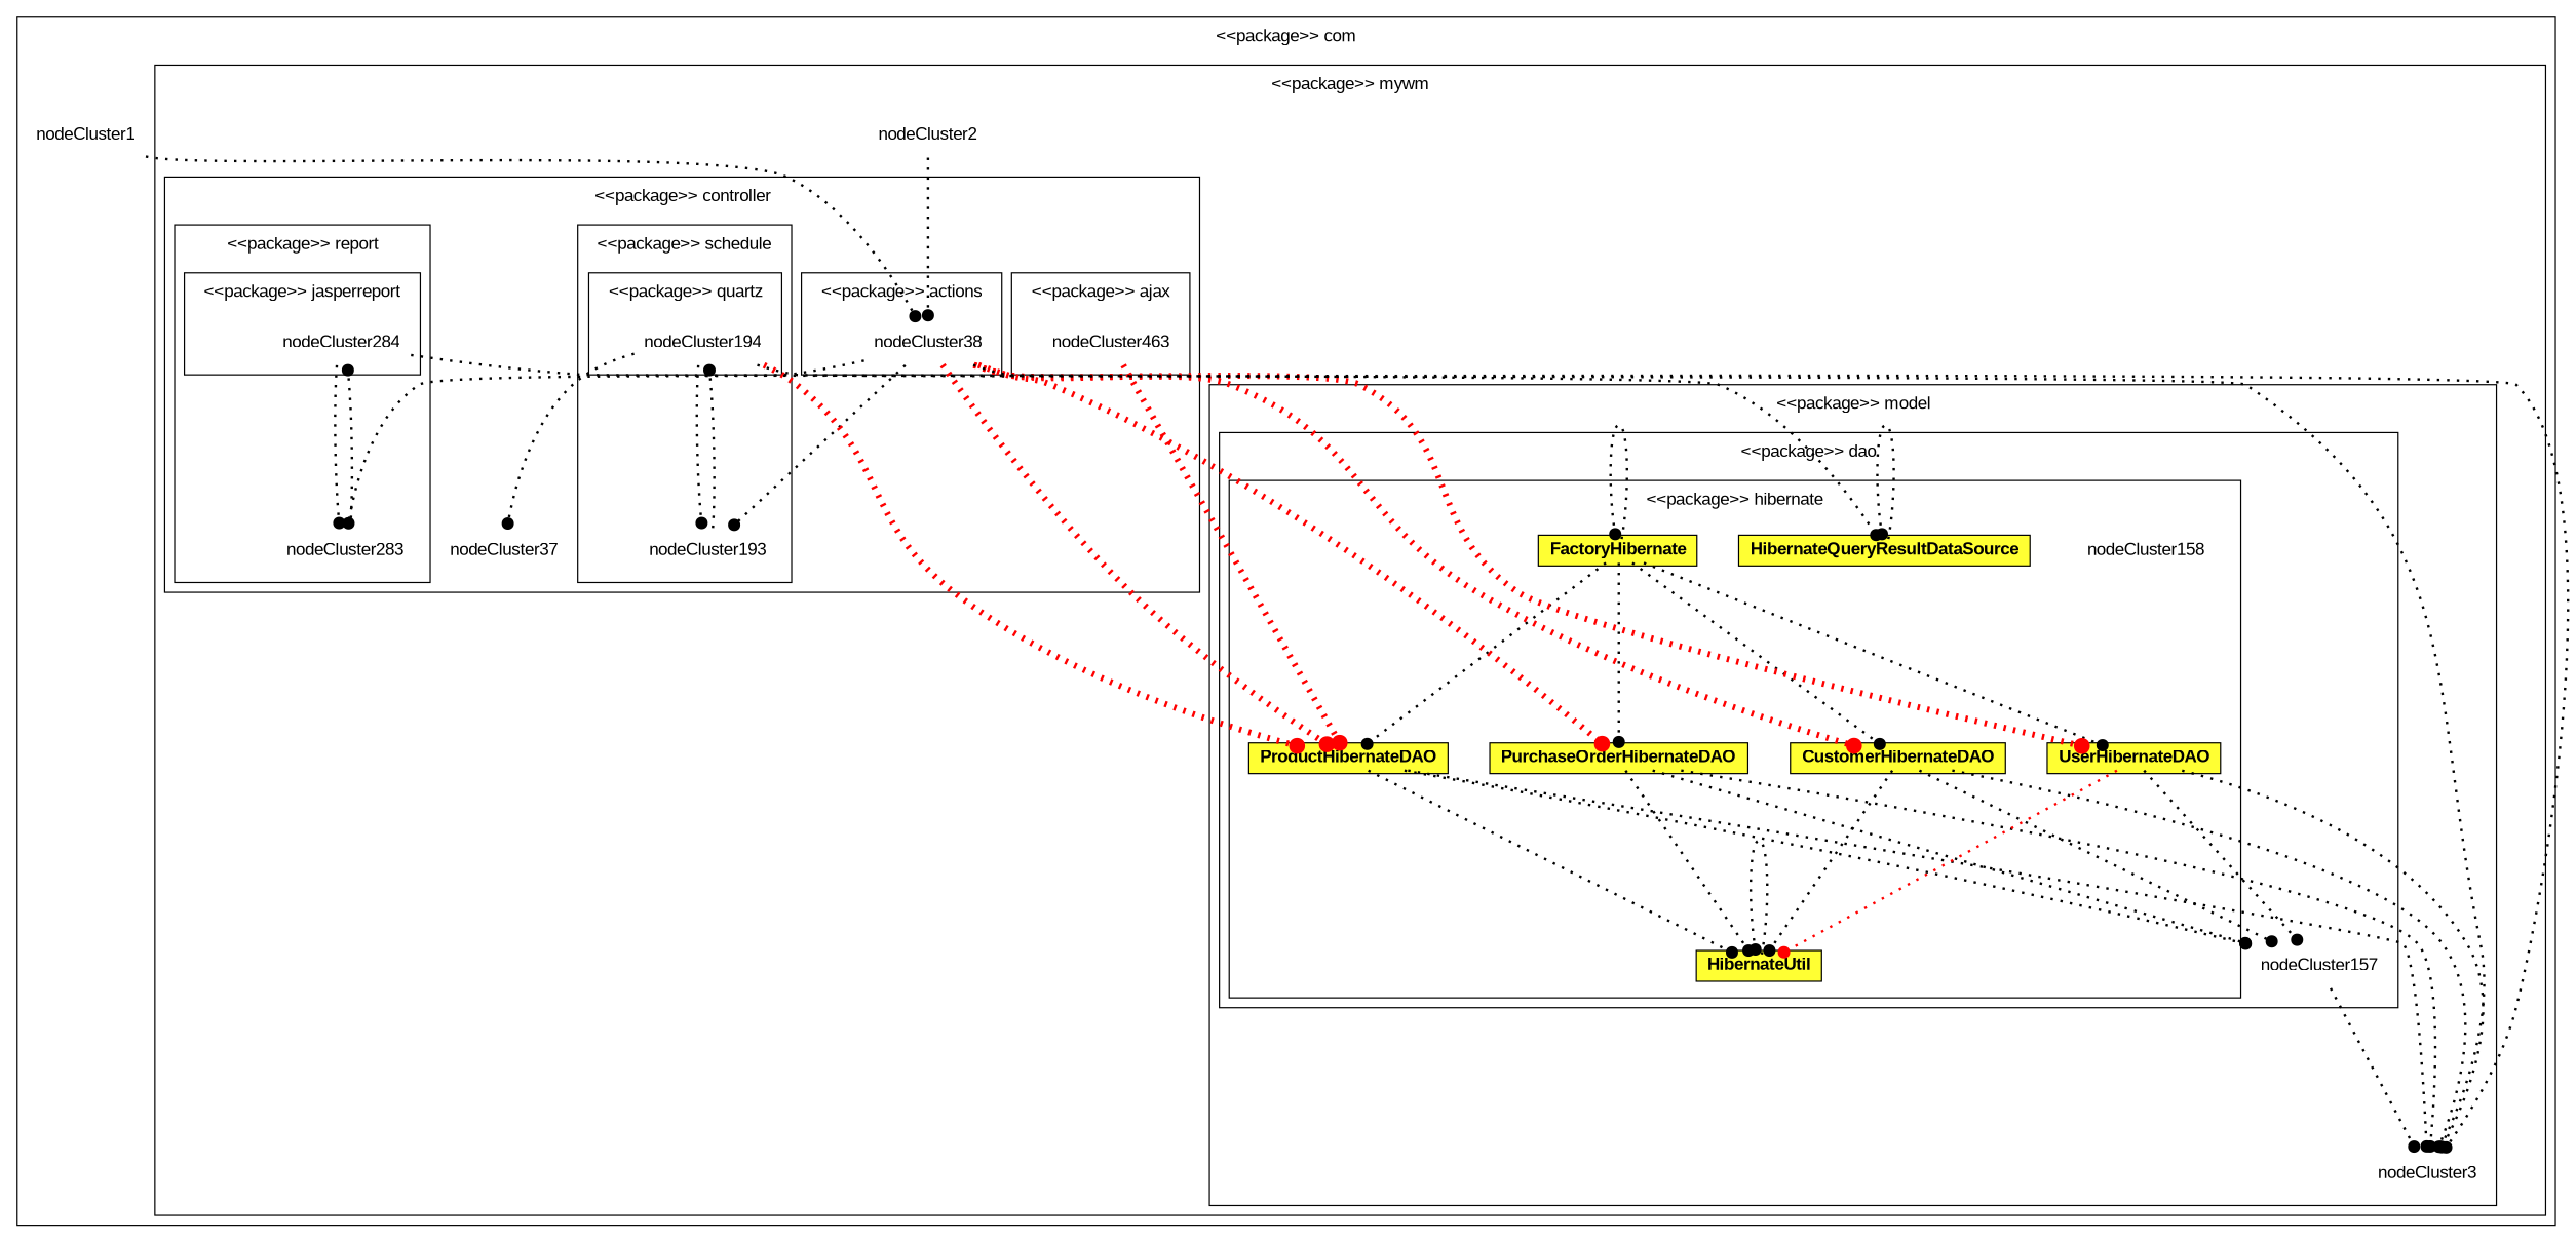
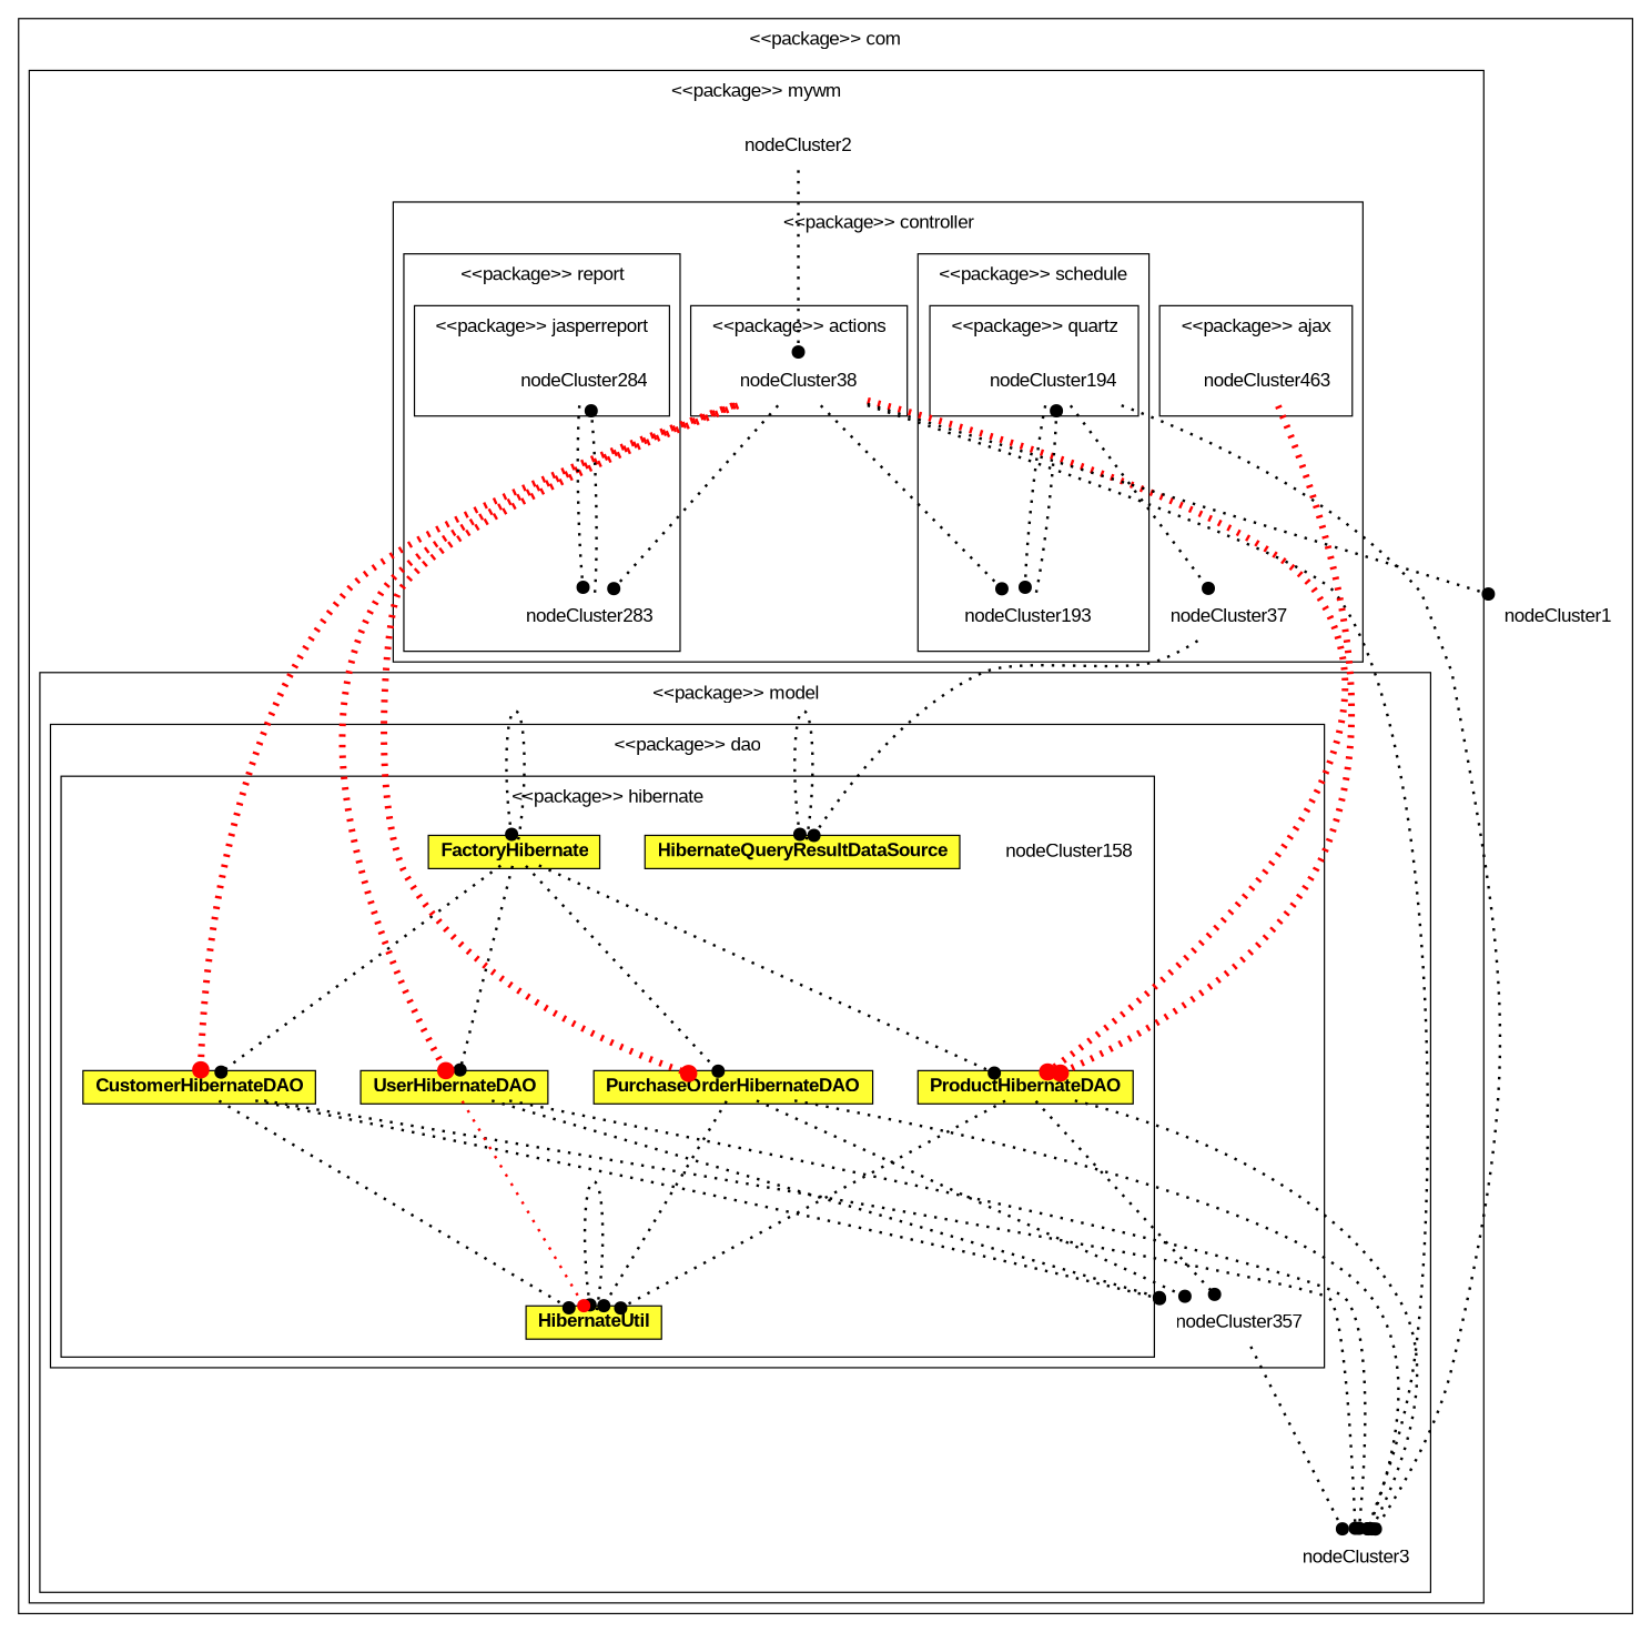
  digraph {
    compound=true
    fontname="Liberation Sans"
    rankdir=TB
    ranksep=equally
    node [fontname="Liberation Sans" shape=none]
    edge [arrowhead=dot color=black fontname="Liberation Sans" penwidth=2 style=dotted]
    nodeCluster158
    n2 [label=<<TABLE BGCOLOR="#FFFF33"> <TR> <TD PORT="247" HREF="247" BORDER="0"> <B>HibernateUtil </B></TD></TR> </TABLE>>]
    n3 [label=<<TABLE BGCOLOR="#FFFF33"> <TR> <TD PORT="174" HREF="174" BORDER="0"> <B>ProductHibernateDAO </B></TD></TR> </TABLE>>]
    n4 [label=<<TABLE BGCOLOR="#FFFF33"> <TR> <TD PORT="298" HREF="298" BORDER="0"> <B>HibernateQueryResultDataSource </B></TD></TR> </TABLE>>]
    n5 [label=<<TABLE BGCOLOR="#FFFF33"> <TR> <TD PORT="159" HREF="159" BORDER="0"> <B>FactoryHibernate </B></TD></TR> </TABLE>>]
    n6 [label=<<TABLE BGCOLOR="#FFFF33"> <TR> <TD PORT="177" HREF="177" BORDER="0"> <B>PurchaseOrderHibernateDAO </B></TD></TR> </TABLE>>]
    n7 [label=<<TABLE BGCOLOR="#FFFF33"> <TR> <TD PORT="72" HREF="72" BORDER="0"> <B>CustomerHibernateDAO </B></TD></TR> </TABLE>>]
    n8 [label=<<TABLE BGCOLOR="#FFFF33"> <TR> <TD PORT="171" HREF="171" BORDER="0"> <B>UserHibernateDAO </B></TD></TR> </TABLE>>]
-   nodeCluster157
+   nodeCluster157 [label=nodeCluster357]
    nodeCluster3
    nodeCluster38
    nodeCluster194
    nodeCluster193
    n14 [label=nodeCluster463]
    nodeCluster284
    nodeCluster283
    nodeCluster37
    nodeCluster2
    nodeCluster1
    subgraph cluster_1 {
      color=black
      label=<<TABLE BORDER="0"><TR><TD BORDER="0" HREF="1" > &lt;&lt;package&gt;&gt; com </TD></TR></TABLE>>
      nodeCluster1
      subgraph cluster_2 {
        color=black
        label=<<TABLE BORDER="0"><TR><TD BORDER="0" HREF="2" > &lt;&lt;package&gt;&gt; mywm </TD></TR></TABLE>>
        nodeCluster2
        subgraph cluster_3 {
          color=black
          label=<<TABLE BORDER="0"><TR><TD BORDER="0" HREF="3" > &lt;&lt;package&gt;&gt; model </TD></TR></TABLE>>
          nodeCluster3
          subgraph cluster_4 {
            color=black
            label=<<TABLE BORDER="0"><TR><TD BORDER="0" HREF="157" > &lt;&lt;package&gt;&gt; dao </TD></TR></TABLE>>
            nodeCluster157
            subgraph cluster_5 {
              color=black
              label=<<TABLE BORDER="0"><TR><TD BORDER="0" HREF="158" > &lt;&lt;package&gt;&gt; hibernate </TD></TR></TABLE>>
              nodeCluster158
              n2
              n3
              n4
              n5
              n6
              n7
              n8
            }
          }
        }
        subgraph cluster_6 {
          color=black
          label=<<TABLE BORDER="0"><TR><TD BORDER="0" HREF="37" > &lt;&lt;package&gt;&gt; controller </TD></TR></TABLE>>
          nodeCluster37
          subgraph cluster_7 {
            color=black
            label=<<TABLE BORDER="0"><TR><TD BORDER="0" HREF="38" > &lt;&lt;package&gt;&gt; actions </TD></TR></TABLE>>
            nodeCluster38
          }
          subgraph cluster_8 {
            color=black
            label=<<TABLE BORDER="0"><TR><TD BORDER="0" HREF="193" > &lt;&lt;package&gt;&gt; schedule </TD></TR></TABLE>>
            nodeCluster193
            subgraph cluster_9 {
              color=black
              label=<<TABLE BORDER="0"><TR><TD BORDER="0" HREF="194" > &lt;&lt;package&gt;&gt; quartz </TD></TR></TABLE>>
              nodeCluster194
            }
          }
          subgraph cluster_10 {
            color=black
            label=<<TABLE BORDER="0"><TR><TD BORDER="0" HREF="433" > &lt;&lt;package&gt;&gt; ajax </TD></TR></TABLE>>
            n14
          }
          subgraph cluster_11 {
            color=black
            label=<<TABLE BORDER="0"><TR><TD BORDER="0" HREF="283" > &lt;&lt;package&gt;&gt; report </TD></TR></TABLE>>
            nodeCluster283
            subgraph cluster_12 {
              color=black
              label=<<TABLE BORDER="0"><TR><TD BORDER="0" HREF="284" > &lt;&lt;package&gt;&gt; jasperreport </TD></TR></TABLE>>
              nodeCluster284
            }
          }
        }
      }
    }
    n2 -> n2 [headport=247 tailport=247]
    n3 -> n2 [headport=247 tailport=174]
    n3 -> nodeCluster157 [tailport=174]
    n3 -> nodeCluster3 [tailport=174]
    n4 -> n4 [headport=298 tailport=298]
    n5 -> n3 [headport=174 tailport=159]
    n5 -> n5 [headport=159 tailport=159]
    n5 -> n6 [headport=177 tailport=159]
    n5 -> n7 [headport=72 tailport=159]
    n5 -> n8 [headport=171 tailport=159]
    n6 -> n2 [headport=247 tailport=177]
    n6 -> nodeCluster157 [tailport=177]
    n6 -> nodeCluster3 [tailport=177]
    n7 -> n2 [headport=247 tailport=72]
    n7 -> nodeCluster157 [tailport=72]
    n7 -> nodeCluster3 [tailport=72]
    n8 -> n2 [color=red headport=247 tailport=171]
    n8 -> nodeCluster157 [tailport=171]
    n8 -> nodeCluster3 [tailport=171]
    nodeCluster157 -> nodeCluster3
    nodeCluster38 -> n3 [color=red headport=174 penwidth=5]
    nodeCluster38 -> n6 [color=red headport=177 penwidth=5]
    nodeCluster38 -> n7 [color=red headport=72 penwidth=5]
    nodeCluster38 -> n8 [color=red headport=171 penwidth=5]
    nodeCluster38 -> nodeCluster3
    nodeCluster38 -> nodeCluster193
    nodeCluster38 -> nodeCluster283
-   nodeCluster1 -> nodeCluster38
-   nodeCluster194 -> n3 [color=red headport=174 penwidth=5]
+   nodeCluster38 -> nodeCluster1
    nodeCluster194 -> nodeCluster3
    nodeCluster194 -> nodeCluster193
    nodeCluster194 -> nodeCluster37
    nodeCluster193 -> nodeCluster194
    n14 -> n3 [color=red headport=174 penwidth=5]
-   nodeCluster284 -> n4 [headport=298]
+   nodeCluster37 -> n4 [headport=298]
    nodeCluster284 -> nodeCluster283
    nodeCluster283 -> nodeCluster284
    nodeCluster2 -> nodeCluster38
  }
